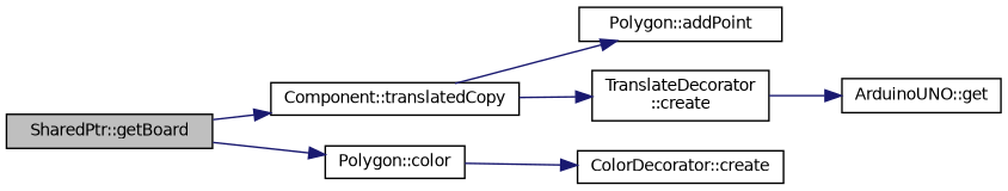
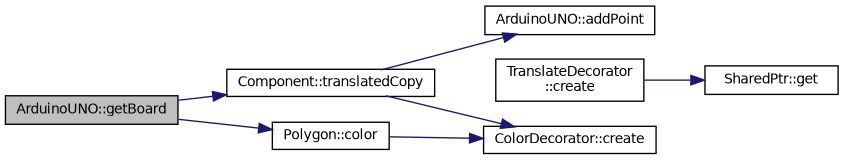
  digraph {
    rankdir=LR
    node [color=black fillcolor=white fontname=Helvetica fontsize=10 shape=record style=filled]
    edge [color=midnightblue fontname=Helvetica fontsize=10 labelfontname=Helvetica labelfontsize=10 style=solid]
-   n1 [fillcolor=grey75 fontcolor=black height=0.2 label="SharedPtr::getBoard" width=0.4]
+   n1 [fillcolor=grey75 fontcolor=black height=0.2 label="ArduinoUNO::getBoard" width=0.4]
    n2 [height=0.2 label="Component::translatedCopy" width=0.4]
    n3 [height=0.2 label="Polygon::color" width=0.4]
-   n4 [height=0.2 label="Polygon::addPoint" width=0.4]
+   n4 [height=0.2 label="ArduinoUNO::addPoint" width=0.4]
    n5 [height=0.2 label="TranslateDecorator\l::create" width=0.4]
    n6 [height=0.2 label="ColorDecorator::create" width=0.4]
-   n7 [height=0.2 label="ArduinoUNO::get" width=0.4]
+   n7 [height=0.2 label="SharedPtr::get" width=0.4]
    n1 -> n2
    n1 -> n3
    n2 -> n4
-   n2 -> n5
+   n2 -> n6
    n3 -> n6
    n5 -> n7
  }
